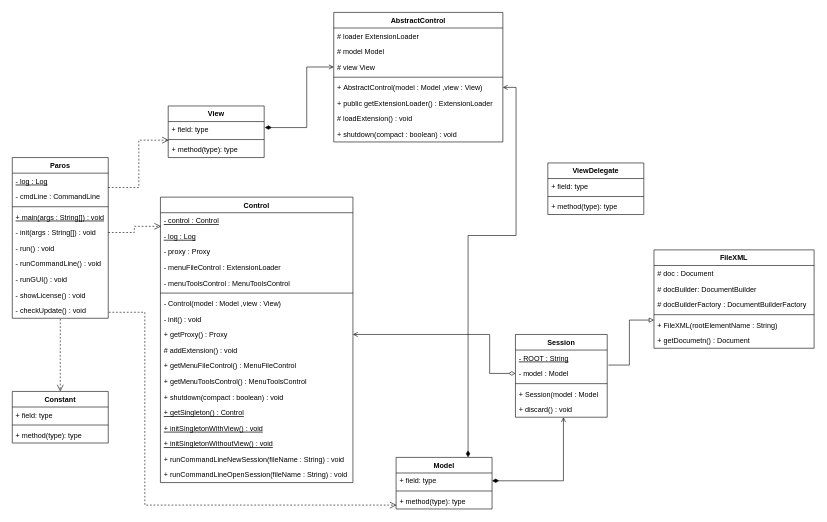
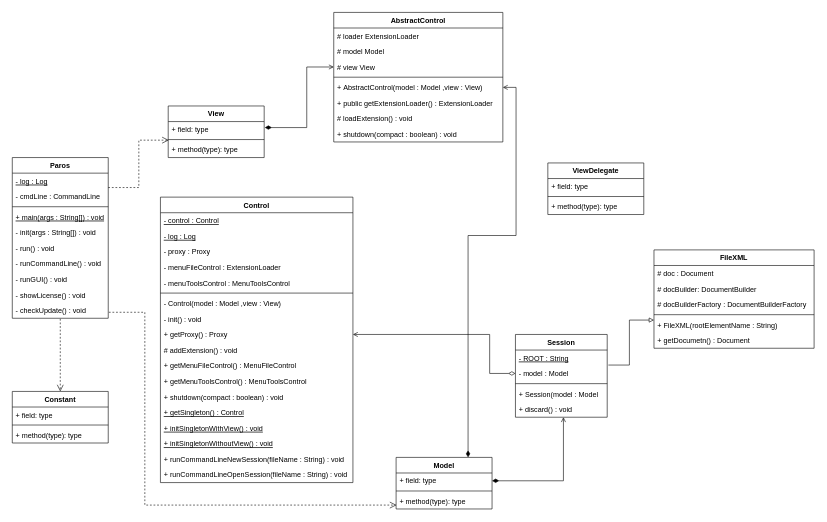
  <mxCell id="0" />
  <mxCell id="1" parent="0" />
  <mxCell id="2" value="Paros" style="swimlane;fontStyle=1;align=center;verticalAlign=top;childLayout=stackLayout;horizontal=1;startSize=26;horizontalStack=0;resizeParent=1;resizeParentMax=0;resizeLast=0;collapsible=1;marginBottom=0;" vertex="1" parent="1"><mxGeometry x="20" y="262" width="160" height="268" as="geometry"><mxRectangle x="380" y="260" width="100" height="26" as="alternateBounds" /></mxGeometry></mxCell>
  <mxCell id="3" value="- log : Log" style="text;strokeColor=none;fillColor=none;align=left;verticalAlign=top;spacingLeft=4;spacingRight=4;overflow=hidden;rotatable=0;points=[[0,0.5],[1,0.5]];portConstraint=eastwest;fontStyle=4" vertex="1" parent="2"><mxGeometry y="26" width="160" height="26" as="geometry" /></mxCell>
  <mxCell id="4" value="- cmdLine : CommandLine" style="text;strokeColor=none;fillColor=none;align=left;verticalAlign=top;spacingLeft=4;spacingRight=4;overflow=hidden;rotatable=0;points=[[0,0.5],[1,0.5]];portConstraint=eastwest;fontStyle=0" vertex="1" parent="2"><mxGeometry y="52" width="160" height="26" as="geometry" /></mxCell>
  <mxCell id="5" value="" style="line;strokeWidth=1;fillColor=none;align=left;verticalAlign=middle;spacingTop=-1;spacingLeft=3;spacingRight=3;rotatable=0;labelPosition=right;points=[];portConstraint=eastwest;" vertex="1" parent="2"><mxGeometry y="78" width="160" height="8" as="geometry" /></mxCell>
  <mxCell id="6" value="+ main(args : String[]) : void" style="text;strokeColor=none;fillColor=none;align=left;verticalAlign=top;spacingLeft=4;spacingRight=4;overflow=hidden;rotatable=0;points=[[0,0.5],[1,0.5]];portConstraint=eastwest;fontStyle=4" vertex="1" parent="2"><mxGeometry y="86" width="160" height="26" as="geometry" /></mxCell>
  <mxCell id="7" value="- init(args : String[]) : void" style="text;strokeColor=none;fillColor=none;align=left;verticalAlign=top;spacingLeft=4;spacingRight=4;overflow=hidden;rotatable=0;points=[[0,0.5],[1,0.5]];portConstraint=eastwest;fontStyle=0" vertex="1" parent="2"><mxGeometry y="112" width="160" height="26" as="geometry" /></mxCell>
  <mxCell id="8" value="- run() : void" style="text;strokeColor=none;fillColor=none;align=left;verticalAlign=top;spacingLeft=4;spacingRight=4;overflow=hidden;rotatable=0;points=[[0,0.5],[1,0.5]];portConstraint=eastwest;fontStyle=0" vertex="1" parent="2"><mxGeometry y="138" width="160" height="26" as="geometry" /></mxCell>
  <mxCell id="9" value="- runCommandLine() : void" style="text;strokeColor=none;fillColor=none;align=left;verticalAlign=top;spacingLeft=4;spacingRight=4;overflow=hidden;rotatable=0;points=[[0,0.5],[1,0.5]];portConstraint=eastwest;fontStyle=0" vertex="1" parent="2"><mxGeometry y="164" width="160" height="26" as="geometry" /></mxCell>
  <mxCell id="10" value="- runGUI() : void" style="text;strokeColor=none;fillColor=none;align=left;verticalAlign=top;spacingLeft=4;spacingRight=4;overflow=hidden;rotatable=0;points=[[0,0.5],[1,0.5]];portConstraint=eastwest;fontStyle=0" vertex="1" parent="2"><mxGeometry y="190" width="160" height="26" as="geometry" /></mxCell>
  <mxCell id="11" value="- showLicense() : void" style="text;strokeColor=none;fillColor=none;align=left;verticalAlign=top;spacingLeft=4;spacingRight=4;overflow=hidden;rotatable=0;points=[[0,0.5],[1,0.5]];portConstraint=eastwest;fontStyle=0" vertex="1" parent="2"><mxGeometry y="216" width="160" height="26" as="geometry" /></mxCell>
  <mxCell id="12" value="- checkUpdate() : void" style="text;strokeColor=none;fillColor=none;align=left;verticalAlign=top;spacingLeft=4;spacingRight=4;overflow=hidden;rotatable=0;points=[[0,0.5],[1,0.5]];portConstraint=eastwest;fontStyle=0" vertex="1" parent="2"><mxGeometry y="242" width="160" height="26" as="geometry" /></mxCell>
  <mxCell id="13" value="Control" style="swimlane;fontStyle=1;align=center;verticalAlign=top;childLayout=stackLayout;horizontal=1;startSize=26;horizontalStack=0;resizeParent=1;resizeParentMax=0;resizeLast=0;collapsible=1;marginBottom=0;" vertex="1" parent="1"><mxGeometry x="267" y="328" width="321" height="476" as="geometry"><mxRectangle x="677" y="612" width="70" height="26" as="alternateBounds" /></mxGeometry></mxCell>
  <mxCell id="14" value="- control : Control" style="text;strokeColor=none;fillColor=none;align=left;verticalAlign=top;spacingLeft=4;spacingRight=4;overflow=hidden;rotatable=0;points=[[0,0.5],[1,0.5]];portConstraint=eastwest;fontStyle=4" vertex="1" parent="13"><mxGeometry y="26" width="321" height="26" as="geometry" /></mxCell>
  <mxCell id="15" value="- log : Log" style="text;strokeColor=none;fillColor=none;align=left;verticalAlign=top;spacingLeft=4;spacingRight=4;overflow=hidden;rotatable=0;points=[[0,0.5],[1,0.5]];portConstraint=eastwest;fontStyle=4" vertex="1" parent="13"><mxGeometry y="52" width="321" height="26" as="geometry" /></mxCell>
  <mxCell id="16" value="- proxy : Proxy&#10;" style="text;strokeColor=none;fillColor=none;align=left;verticalAlign=top;spacingLeft=4;spacingRight=4;overflow=hidden;rotatable=0;points=[[0,0.5],[1,0.5]];portConstraint=eastwest;fontStyle=0" vertex="1" parent="13"><mxGeometry y="78" width="321" height="26" as="geometry" /></mxCell>
  <mxCell id="17" value="- menuFileControl : ExtensionLoader" style="text;strokeColor=none;fillColor=none;align=left;verticalAlign=top;spacingLeft=4;spacingRight=4;overflow=hidden;rotatable=0;points=[[0,0.5],[1,0.5]];portConstraint=eastwest;fontStyle=0" vertex="1" parent="13"><mxGeometry y="104" width="321" height="26" as="geometry" /></mxCell>
  <mxCell id="18" value="- menuToolsControl : MenuToolsControl" style="text;strokeColor=none;fillColor=none;align=left;verticalAlign=top;spacingLeft=4;spacingRight=4;overflow=hidden;rotatable=0;points=[[0,0.5],[1,0.5]];portConstraint=eastwest;fontStyle=0" vertex="1" parent="13"><mxGeometry y="130" width="321" height="26" as="geometry" /></mxCell>
  <mxCell id="19" value="" style="line;strokeWidth=1;fillColor=none;align=left;verticalAlign=middle;spacingTop=-1;spacingLeft=3;spacingRight=3;rotatable=0;labelPosition=right;points=[];portConstraint=eastwest;" vertex="1" parent="13"><mxGeometry y="156" width="321" height="8" as="geometry" /></mxCell>
  <mxCell id="20" value="- Control(model : Model ,view : View) " style="text;strokeColor=none;fillColor=none;align=left;verticalAlign=top;spacingLeft=4;spacingRight=4;overflow=hidden;rotatable=0;points=[[0,0.5],[1,0.5]];portConstraint=eastwest;" vertex="1" parent="13"><mxGeometry y="164" width="321" height="26" as="geometry" /></mxCell>
  <mxCell id="21" value="- init() : void" style="text;strokeColor=none;fillColor=none;align=left;verticalAlign=top;spacingLeft=4;spacingRight=4;overflow=hidden;rotatable=0;points=[[0,0.5],[1,0.5]];portConstraint=eastwest;" vertex="1" parent="13"><mxGeometry y="190" width="321" height="26" as="geometry" /></mxCell>
  <mxCell id="22" value="+ getProxy() : Proxy&#10;" style="text;strokeColor=none;fillColor=none;align=left;verticalAlign=top;spacingLeft=4;spacingRight=4;overflow=hidden;rotatable=0;points=[[0,0.5],[1,0.5]];portConstraint=eastwest;" vertex="1" parent="13"><mxGeometry y="216" width="321" height="26" as="geometry" /></mxCell>
  <mxCell id="23" value="# addExtension() : void&#10;" style="text;strokeColor=none;fillColor=none;align=left;verticalAlign=top;spacingLeft=4;spacingRight=4;overflow=hidden;rotatable=0;points=[[0,0.5],[1,0.5]];portConstraint=eastwest;" vertex="1" parent="13"><mxGeometry y="242" width="321" height="26" as="geometry" /></mxCell>
  <mxCell id="24" value="+ getMenuFileControl() : MenuFileControl" style="text;strokeColor=none;fillColor=none;align=left;verticalAlign=top;spacingLeft=4;spacingRight=4;overflow=hidden;rotatable=0;points=[[0,0.5],[1,0.5]];portConstraint=eastwest;" vertex="1" parent="13"><mxGeometry y="268" width="321" height="26" as="geometry" /></mxCell>
  <mxCell id="25" value="+ getMenuToolsControl() : MenuToolsControl" style="text;strokeColor=none;fillColor=none;align=left;verticalAlign=top;spacingLeft=4;spacingRight=4;overflow=hidden;rotatable=0;points=[[0,0.5],[1,0.5]];portConstraint=eastwest;" vertex="1" parent="13"><mxGeometry y="294" width="321" height="26" as="geometry" /></mxCell>
  <mxCell id="26" value="+ shutdown(compact : boolean) : void" style="text;strokeColor=none;fillColor=none;align=left;verticalAlign=top;spacingLeft=4;spacingRight=4;overflow=hidden;rotatable=0;points=[[0,0.5],[1,0.5]];portConstraint=eastwest;" vertex="1" parent="13"><mxGeometry y="320" width="321" height="26" as="geometry" /></mxCell>
  <mxCell id="27" value="+ getSingleton() : Control" style="text;strokeColor=none;fillColor=none;align=left;verticalAlign=top;spacingLeft=4;spacingRight=4;overflow=hidden;rotatable=0;points=[[0,0.5],[1,0.5]];portConstraint=eastwest;fontStyle=4" vertex="1" parent="13"><mxGeometry y="346" width="321" height="26" as="geometry" /></mxCell>
  <mxCell id="28" value="+ initSingletonWithView() : void" style="text;strokeColor=none;fillColor=none;align=left;verticalAlign=top;spacingLeft=4;spacingRight=4;overflow=hidden;rotatable=0;points=[[0,0.5],[1,0.5]];portConstraint=eastwest;fontStyle=4" vertex="1" parent="13"><mxGeometry y="372" width="321" height="26" as="geometry" /></mxCell>
  <mxCell id="29" value="+ initSingletonWithoutView() : void" style="text;strokeColor=none;fillColor=none;align=left;verticalAlign=top;spacingLeft=4;spacingRight=4;overflow=hidden;rotatable=0;points=[[0,0.5],[1,0.5]];portConstraint=eastwest;fontStyle=4" vertex="1" parent="13"><mxGeometry y="398" width="321" height="26" as="geometry" /></mxCell>
  <mxCell id="30" value="+ runCommandLineNewSession(fileName : String) : void" style="text;strokeColor=none;fillColor=none;align=left;verticalAlign=top;spacingLeft=4;spacingRight=4;overflow=hidden;rotatable=0;points=[[0,0.5],[1,0.5]];portConstraint=eastwest;fontStyle=0" vertex="1" parent="13"><mxGeometry y="424" width="321" height="26" as="geometry" /></mxCell>
  <mxCell id="31" value="+ runCommandLineOpenSession(fileName : String) : void" style="text;strokeColor=none;fillColor=none;align=left;verticalAlign=top;spacingLeft=4;spacingRight=4;overflow=hidden;rotatable=0;points=[[0,0.5],[1,0.5]];portConstraint=eastwest;fontStyle=0" vertex="1" parent="13"><mxGeometry y="450" width="321" height="26" as="geometry" /></mxCell>
  <mxCell id="32" value="AbstractControl" style="swimlane;fontStyle=1;align=center;verticalAlign=top;childLayout=stackLayout;horizontal=1;startSize=26;horizontalStack=0;resizeParent=1;resizeParentMax=0;resizeLast=0;collapsible=1;marginBottom=0;" vertex="1" parent="1"><mxGeometry x="556" y="20" width="282" height="216" as="geometry" /></mxCell>
  <mxCell id="33" value="# loader ExtensionLoader" style="text;strokeColor=none;fillColor=none;align=left;verticalAlign=top;spacingLeft=4;spacingRight=4;overflow=hidden;rotatable=0;points=[[0,0.5],[1,0.5]];portConstraint=eastwest;" vertex="1" parent="32"><mxGeometry y="26" width="282" height="26" as="geometry" /></mxCell>
  <mxCell id="34" value="# model Model" style="text;strokeColor=none;fillColor=none;align=left;verticalAlign=top;spacingLeft=4;spacingRight=4;overflow=hidden;rotatable=0;points=[[0,0.5],[1,0.5]];portConstraint=eastwest;" vertex="1" parent="32"><mxGeometry y="52" width="282" height="26" as="geometry" /></mxCell>
  <mxCell id="35" value="# view View" style="text;strokeColor=none;fillColor=none;align=left;verticalAlign=top;spacingLeft=4;spacingRight=4;overflow=hidden;rotatable=0;points=[[0,0.5],[1,0.5]];portConstraint=eastwest;" vertex="1" parent="32"><mxGeometry y="78" width="282" height="26" as="geometry" /></mxCell>
  <mxCell id="36" value="" style="line;strokeWidth=1;fillColor=none;align=left;verticalAlign=middle;spacingTop=-1;spacingLeft=3;spacingRight=3;rotatable=0;labelPosition=right;points=[];portConstraint=eastwest;" vertex="1" parent="32"><mxGeometry y="104" width="282" height="8" as="geometry" /></mxCell>
  <mxCell id="37" value="+ AbstractControl(model : Model ,view : View)" style="text;strokeColor=none;fillColor=none;align=left;verticalAlign=top;spacingLeft=4;spacingRight=4;overflow=hidden;rotatable=0;points=[[0,0.5],[1,0.5]];portConstraint=eastwest;" vertex="1" parent="32"><mxGeometry y="112" width="282" height="26" as="geometry" /></mxCell>
  <mxCell id="38" value="+ public getExtensionLoader() : ExtensionLoader " style="text;strokeColor=none;fillColor=none;align=left;verticalAlign=top;spacingLeft=4;spacingRight=4;overflow=hidden;rotatable=0;points=[[0,0.5],[1,0.5]];portConstraint=eastwest;" vertex="1" parent="32"><mxGeometry y="138" width="282" height="26" as="geometry" /></mxCell>
  <mxCell id="39" value="# loadExtension() : void" style="text;strokeColor=none;fillColor=none;align=left;verticalAlign=top;spacingLeft=4;spacingRight=4;overflow=hidden;rotatable=0;points=[[0,0.5],[1,0.5]];portConstraint=eastwest;" vertex="1" parent="32"><mxGeometry y="164" width="282" height="26" as="geometry" /></mxCell>
  <mxCell id="40" value="+ shutdown(compact : boolean) : void" style="text;strokeColor=none;fillColor=none;align=left;verticalAlign=top;spacingLeft=4;spacingRight=4;overflow=hidden;rotatable=0;points=[[0,0.5],[1,0.5]];portConstraint=eastwest;" vertex="1" parent="32"><mxGeometry y="190" width="282" height="26" as="geometry" /></mxCell>
  <mxCell id="41" value="View" style="swimlane;fontStyle=1;align=center;verticalAlign=top;childLayout=stackLayout;horizontal=1;startSize=26;horizontalStack=0;resizeParent=1;resizeParentMax=0;resizeLast=0;collapsible=1;marginBottom=0;" vertex="1" parent="1"><mxGeometry x="280" y="176" width="160" height="86" as="geometry" /></mxCell>
  <mxCell id="42" value="+ field: type" style="text;strokeColor=none;fillColor=none;align=left;verticalAlign=top;spacingLeft=4;spacingRight=4;overflow=hidden;rotatable=0;points=[[0,0.5],[1,0.5]];portConstraint=eastwest;" vertex="1" parent="41"><mxGeometry y="26" width="160" height="26" as="geometry" /></mxCell>
  <mxCell id="43" value="" style="line;strokeWidth=1;fillColor=none;align=left;verticalAlign=middle;spacingTop=-1;spacingLeft=3;spacingRight=3;rotatable=0;labelPosition=right;points=[];portConstraint=eastwest;" vertex="1" parent="41"><mxGeometry y="52" width="160" height="8" as="geometry" /></mxCell>
  <mxCell id="44" value="+ method(type): type" style="text;strokeColor=none;fillColor=none;align=left;verticalAlign=top;spacingLeft=4;spacingRight=4;overflow=hidden;rotatable=0;points=[[0,0.5],[1,0.5]];portConstraint=eastwest;" vertex="1" parent="41"><mxGeometry y="60" width="160" height="26" as="geometry" /></mxCell>
  <mxCell id="45" value="ViewDelegate" style="swimlane;fontStyle=1;align=center;verticalAlign=top;childLayout=stackLayout;horizontal=1;startSize=26;horizontalStack=0;resizeParent=1;resizeParentMax=0;resizeLast=0;collapsible=1;marginBottom=0;" vertex="1" parent="1"><mxGeometry x="913" y="271" width="160" height="86" as="geometry" /></mxCell>
  <mxCell id="46" value="+ field: type" style="text;strokeColor=none;fillColor=none;align=left;verticalAlign=top;spacingLeft=4;spacingRight=4;overflow=hidden;rotatable=0;points=[[0,0.5],[1,0.5]];portConstraint=eastwest;" vertex="1" parent="45"><mxGeometry y="26" width="160" height="26" as="geometry" /></mxCell>
  <mxCell id="47" value="" style="line;strokeWidth=1;fillColor=none;align=left;verticalAlign=middle;spacingTop=-1;spacingLeft=3;spacingRight=3;rotatable=0;labelPosition=right;points=[];portConstraint=eastwest;" vertex="1" parent="45"><mxGeometry y="52" width="160" height="8" as="geometry" /></mxCell>
  <mxCell id="48" value="+ method(type): type" style="text;strokeColor=none;fillColor=none;align=left;verticalAlign=top;spacingLeft=4;spacingRight=4;overflow=hidden;rotatable=0;points=[[0,0.5],[1,0.5]];portConstraint=eastwest;" vertex="1" parent="45"><mxGeometry y="60" width="160" height="26" as="geometry" /></mxCell>
- <mxCell id="49" style="edgeStyle=orthogonalEdgeStyle;rounded=0;orthogonalLoop=1;jettySize=auto;html=1;exitX=1;exitY=0.5;exitDx=0;exitDy=0;endArrow=open;endFill=0;dashed=1;endSize=9;entryX=0.003;entryY=0.872;entryDx=0;entryDy=0;entryPerimeter=0;" edge="1" parent="1" source="7" target="14"><mxGeometry relative="1" as="geometry"><mxPoint x="250" y="462" as="targetPoint" /></mxGeometry></mxCell>
  <mxCell id="50" value="Model" style="swimlane;fontStyle=1;align=center;verticalAlign=top;childLayout=stackLayout;horizontal=1;startSize=26;horizontalStack=0;resizeParent=1;resizeParentMax=0;resizeLast=0;collapsible=1;marginBottom=0;" vertex="1" parent="1"><mxGeometry x="660" y="762" width="160" height="86" as="geometry" /></mxCell>
  <mxCell id="51" value="+ field: type" style="text;strokeColor=none;fillColor=none;align=left;verticalAlign=top;spacingLeft=4;spacingRight=4;overflow=hidden;rotatable=0;points=[[0,0.5],[1,0.5]];portConstraint=eastwest;" vertex="1" parent="50"><mxGeometry y="26" width="160" height="26" as="geometry" /></mxCell>
  <mxCell id="52" value="" style="line;strokeWidth=1;fillColor=none;align=left;verticalAlign=middle;spacingTop=-1;spacingLeft=3;spacingRight=3;rotatable=0;labelPosition=right;points=[];portConstraint=eastwest;" vertex="1" parent="50"><mxGeometry y="52" width="160" height="8" as="geometry" /></mxCell>
  <mxCell id="53" value="+ method(type): type" style="text;strokeColor=none;fillColor=none;align=left;verticalAlign=top;spacingLeft=4;spacingRight=4;overflow=hidden;rotatable=0;points=[[0,0.5],[1,0.5]];portConstraint=eastwest;" vertex="1" parent="50"><mxGeometry y="60" width="160" height="26" as="geometry" /></mxCell>
  <mxCell id="54" value="Session" style="swimlane;fontStyle=1;align=center;verticalAlign=top;childLayout=stackLayout;horizontal=1;startSize=26;horizontalStack=0;resizeParent=1;resizeParentMax=0;resizeLast=0;collapsible=1;marginBottom=0;" vertex="1" parent="1"><mxGeometry x="859" y="557" width="153" height="138" as="geometry" /></mxCell>
  <mxCell id="55" value="- ROOT : String" style="text;strokeColor=none;fillColor=none;align=left;verticalAlign=top;spacingLeft=4;spacingRight=4;overflow=hidden;rotatable=0;points=[[0,0.5],[1,0.5]];portConstraint=eastwest;fontStyle=4" vertex="1" parent="54"><mxGeometry y="26" width="153" height="26" as="geometry" /></mxCell>
  <mxCell id="56" value="- model : Model" style="text;strokeColor=none;fillColor=none;align=left;verticalAlign=top;spacingLeft=4;spacingRight=4;overflow=hidden;rotatable=0;points=[[0,0.5],[1,0.5]];portConstraint=eastwest;" vertex="1" parent="54"><mxGeometry y="52" width="153" height="26" as="geometry" /></mxCell>
  <mxCell id="57" value="" style="line;strokeWidth=1;fillColor=none;align=left;verticalAlign=middle;spacingTop=-1;spacingLeft=3;spacingRight=3;rotatable=0;labelPosition=right;points=[];portConstraint=eastwest;" vertex="1" parent="54"><mxGeometry y="78" width="153" height="8" as="geometry" /></mxCell>
  <mxCell id="58" value="+ Session(model : Model" style="text;strokeColor=none;fillColor=none;align=left;verticalAlign=top;spacingLeft=4;spacingRight=4;overflow=hidden;rotatable=0;points=[[0,0.5],[1,0.5]];portConstraint=eastwest;" vertex="1" parent="54"><mxGeometry y="86" width="153" height="26" as="geometry" /></mxCell>
  <mxCell id="59" value="+ discard() : void" style="text;strokeColor=none;fillColor=none;align=left;verticalAlign=top;spacingLeft=4;spacingRight=4;overflow=hidden;rotatable=0;points=[[0,0.5],[1,0.5]];portConstraint=eastwest;" vertex="1" parent="54"><mxGeometry y="112" width="153" height="26" as="geometry" /></mxCell>
  <mxCell id="60" value="FileXML" style="swimlane;fontStyle=1;align=center;verticalAlign=top;childLayout=stackLayout;horizontal=1;startSize=26;horizontalStack=0;resizeParent=1;resizeParentMax=0;resizeLast=0;collapsible=1;marginBottom=0;" vertex="1" parent="1"><mxGeometry x="1090" y="416" width="267" height="164" as="geometry" /></mxCell>
  <mxCell id="61" value="# doc : Document" style="text;strokeColor=none;fillColor=none;align=left;verticalAlign=top;spacingLeft=4;spacingRight=4;overflow=hidden;rotatable=0;points=[[0,0.5],[1,0.5]];portConstraint=eastwest;" vertex="1" parent="60"><mxGeometry y="26" width="267" height="26" as="geometry" /></mxCell>
  <mxCell id="62" value="# docBuilder: DocumentBuilder" style="text;strokeColor=none;fillColor=none;align=left;verticalAlign=top;spacingLeft=4;spacingRight=4;overflow=hidden;rotatable=0;points=[[0,0.5],[1,0.5]];portConstraint=eastwest;" vertex="1" parent="60"><mxGeometry y="52" width="267" height="26" as="geometry" /></mxCell>
  <mxCell id="63" value="# docBuilderFactory : DocumentBuilderFactory" style="text;strokeColor=none;fillColor=none;align=left;verticalAlign=top;spacingLeft=4;spacingRight=4;overflow=hidden;rotatable=0;points=[[0,0.5],[1,0.5]];portConstraint=eastwest;" vertex="1" parent="60"><mxGeometry y="78" width="267" height="26" as="geometry" /></mxCell>
  <mxCell id="64" value="" style="line;strokeWidth=1;fillColor=none;align=left;verticalAlign=middle;spacingTop=-1;spacingLeft=3;spacingRight=3;rotatable=0;labelPosition=right;points=[];portConstraint=eastwest;" vertex="1" parent="60"><mxGeometry y="104" width="267" height="8" as="geometry" /></mxCell>
  <mxCell id="65" value="+ FileXML(rootElementName : String)" style="text;strokeColor=none;fillColor=none;align=left;verticalAlign=top;spacingLeft=4;spacingRight=4;overflow=hidden;rotatable=0;points=[[0,0.5],[1,0.5]];portConstraint=eastwest;" vertex="1" parent="60"><mxGeometry y="112" width="267" height="26" as="geometry" /></mxCell>
  <mxCell id="66" value="+ getDocumetn() : Document" style="text;strokeColor=none;fillColor=none;align=left;verticalAlign=top;spacingLeft=4;spacingRight=4;overflow=hidden;rotatable=0;points=[[0,0.5],[1,0.5]];portConstraint=eastwest;" vertex="1" parent="60"><mxGeometry y="138" width="267" height="26" as="geometry" /></mxCell>
  <mxCell id="67" value="Constant" style="swimlane;fontStyle=1;align=center;verticalAlign=top;childLayout=stackLayout;horizontal=1;startSize=26;horizontalStack=0;resizeParent=1;resizeParentMax=0;resizeLast=0;collapsible=1;marginBottom=0;" vertex="1" parent="1"><mxGeometry x="20" y="652" width="160" height="86" as="geometry" /></mxCell>
  <mxCell id="68" value="+ field: type" style="text;strokeColor=none;fillColor=none;align=left;verticalAlign=top;spacingLeft=4;spacingRight=4;overflow=hidden;rotatable=0;points=[[0,0.5],[1,0.5]];portConstraint=eastwest;" vertex="1" parent="67"><mxGeometry y="26" width="160" height="26" as="geometry" /></mxCell>
  <mxCell id="69" value="" style="line;strokeWidth=1;fillColor=none;align=left;verticalAlign=middle;spacingTop=-1;spacingLeft=3;spacingRight=3;rotatable=0;labelPosition=right;points=[];portConstraint=eastwest;" vertex="1" parent="67"><mxGeometry y="52" width="160" height="8" as="geometry" /></mxCell>
  <mxCell id="70" value="+ method(type): type" style="text;strokeColor=none;fillColor=none;align=left;verticalAlign=top;spacingLeft=4;spacingRight=4;overflow=hidden;rotatable=0;points=[[0,0.5],[1,0.5]];portConstraint=eastwest;" vertex="1" parent="67"><mxGeometry y="60" width="160" height="26" as="geometry" /></mxCell>
  <mxCell id="71" style="edgeStyle=orthogonalEdgeStyle;rounded=0;orthogonalLoop=1;jettySize=auto;html=1;exitX=0.5;exitY=1.038;exitDx=0;exitDy=0;entryX=0.5;entryY=0;entryDx=0;entryDy=0;endArrow=open;endFill=0;dashed=1;endSize=9;exitPerimeter=0;" edge="1" parent="1" source="12" target="67"><mxGeometry relative="1" as="geometry"><mxPoint x="180" y="428" as="sourcePoint" /><mxPoint x="280" y="546" as="targetPoint" /></mxGeometry></mxCell>
  <mxCell id="72" style="edgeStyle=orthogonalEdgeStyle;rounded=0;orthogonalLoop=1;jettySize=auto;html=1;exitX=1;exitY=0.5;exitDx=0;exitDy=0;entryX=0.006;entryY=-0.115;entryDx=0;entryDy=0;endArrow=open;endFill=0;dashed=1;endSize=9;entryPerimeter=0;" edge="1" parent="1" target="44"><mxGeometry relative="1" as="geometry"><mxPoint x="180" y="312" as="sourcePoint" /><mxPoint x="280" y="430" as="targetPoint" /><Array as="points"><mxPoint x="231" y="312" /><mxPoint x="231" y="233" /></Array></mxGeometry></mxCell>
  <mxCell id="73" style="edgeStyle=orthogonalEdgeStyle;rounded=0;orthogonalLoop=1;jettySize=auto;html=1;entryX=0.004;entryY=0.75;entryDx=0;entryDy=0;endArrow=open;endFill=0;dashed=1;endSize=9;entryPerimeter=0;" edge="1" parent="1" target="53"><mxGeometry relative="1" as="geometry"><mxPoint x="181" y="520" as="sourcePoint" /><mxPoint x="280" y="631" as="targetPoint" /><Array as="points"><mxPoint x="241" y="520" /><mxPoint x="241" y="842" /></Array></mxGeometry></mxCell>
  <mxCell id="74" style="edgeStyle=orthogonalEdgeStyle;rounded=0;orthogonalLoop=1;jettySize=auto;html=1;exitX=0;exitY=0.5;exitDx=0;exitDy=0;endArrow=diamondThin;endFill=1;endSize=9;startArrow=open;startFill=0;" edge="1" parent="1" source="35"><mxGeometry relative="1" as="geometry"><mxPoint x="357.25" y="338" as="sourcePoint" /><mxPoint x="441" y="212" as="targetPoint" /><Array as="points"><mxPoint x="511" y="111" /><mxPoint x="511" y="212" /></Array></mxGeometry></mxCell>
  <mxCell id="75" style="edgeStyle=orthogonalEdgeStyle;rounded=0;orthogonalLoop=1;jettySize=auto;html=1;exitX=1;exitY=0.5;exitDx=0;exitDy=0;endArrow=diamondThin;endFill=1;endSize=9;startArrow=open;startFill=0;entryX=0.75;entryY=0;entryDx=0;entryDy=0;" edge="1" parent="1" source="37" target="50"><mxGeometry relative="1" as="geometry"><mxPoint x="797.5" y="291" as="sourcePoint" /><mxPoint x="682.5" y="392" as="targetPoint" /><Array as="points"><mxPoint x="860" y="145" /><mxPoint x="860" y="392" /><mxPoint x="780" y="392" /></Array></mxGeometry></mxCell>
  <mxCell id="76" style="edgeStyle=orthogonalEdgeStyle;rounded=0;orthogonalLoop=1;jettySize=auto;html=1;exitX=1.013;exitY=-0.038;exitDx=0;exitDy=0;endArrow=block;endFill=0;exitPerimeter=0;entryX=0;entryY=0.192;entryDx=0;entryDy=0;entryPerimeter=0;" edge="1" parent="1" source="56" target="65"><mxGeometry relative="1" as="geometry"><mxPoint x="1024" y="603" as="sourcePoint" /><mxPoint x="1293.5" y="511" as="targetPoint" /><Array as="points"><mxPoint x="1049" y="608" /><mxPoint x="1049" y="533" /></Array></mxGeometry></mxCell>
  <mxCell id="77" style="edgeStyle=orthogonalEdgeStyle;rounded=0;orthogonalLoop=1;jettySize=auto;html=1;endArrow=diamondThin;endFill=1;endSize=9;startArrow=open;startFill=0;entryX=0.913;entryY=0;entryDx=0;entryDy=0;exitX=0;exitY=0.5;exitDx=0;exitDy=0;entryPerimeter=0;strokeColor=none;" edge="1" parent="1" source="58" target="50"><mxGeometry relative="1" as="geometry"><mxPoint x="863" y="631" as="sourcePoint" /><mxPoint x="790" y="772" as="targetPoint" /><Array as="points"><mxPoint x="806" y="656" /></Array></mxGeometry></mxCell>
  <mxCell id="78" style="edgeStyle=orthogonalEdgeStyle;rounded=0;orthogonalLoop=1;jettySize=auto;html=1;endArrow=diamondThin;endFill=0;endSize=9;startArrow=open;startFill=0;entryX=0;entryY=0.5;entryDx=0;entryDy=0;exitX=1;exitY=0.5;exitDx=0;exitDy=0;" edge="1" parent="1" source="22" target="56"><mxGeometry relative="1" as="geometry"><mxPoint x="681" y="549" as="sourcePoint" /><mxPoint x="816.08" y="772" as="targetPoint" /><Array as="points"><mxPoint x="816" y="557" /><mxPoint x="816" y="622" /></Array></mxGeometry></mxCell>
  <mxCell id="79" style="edgeStyle=orthogonalEdgeStyle;rounded=0;orthogonalLoop=1;jettySize=auto;html=1;exitX=0.523;exitY=1;exitDx=0;exitDy=0;endArrow=diamondThin;endFill=1;endSize=9;startArrow=open;startFill=0;entryX=1;entryY=0.5;entryDx=0;entryDy=0;exitPerimeter=0;" edge="1" parent="1" source="59" target="51"><mxGeometry relative="1" as="geometry"><mxPoint x="1039" y="460" as="sourcePoint" /><mxPoint x="981" y="1077" as="targetPoint" /><Array as="points"><mxPoint x="939" y="801" /></Array></mxGeometry></mxCell>
